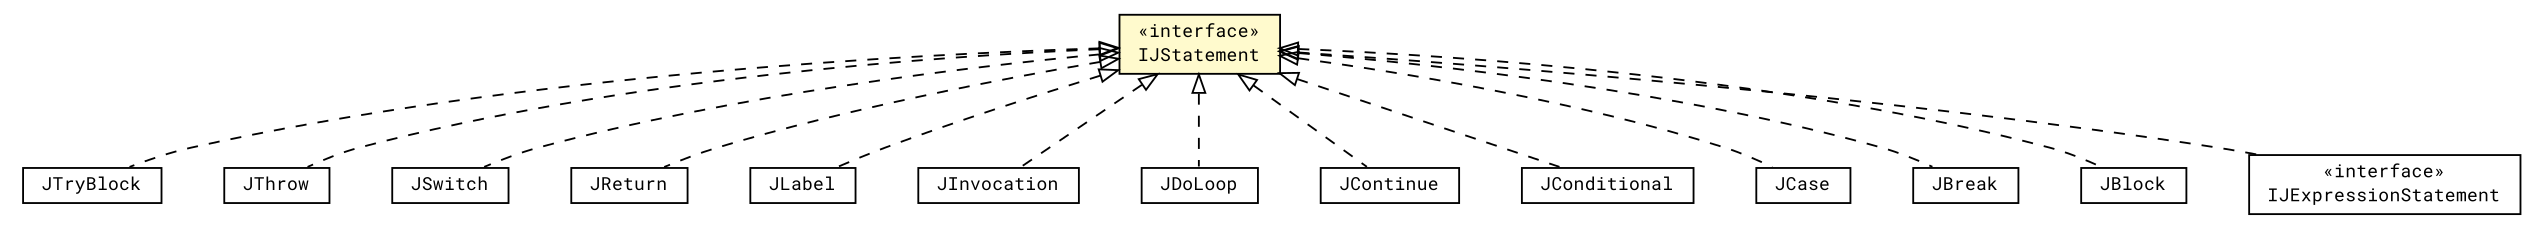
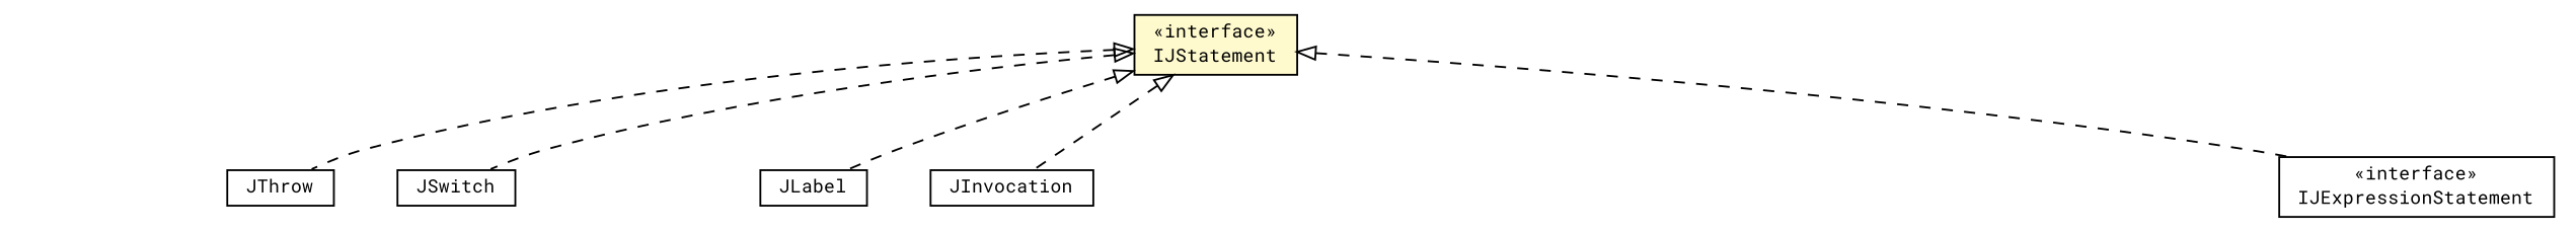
  digraph {
    fontname="Roboto Mono"
    nodesep=0.25
    ranksep=0.5
    node [fontcolor=black fontname="Roboto Mono" fontsize=10.0 shape=plaintext]
    edge [arrowtail=empty dir=back fontname="Roboto Mono" fontsize=10 headport=p labelfontname=arial labelfontsize=10 style=dashed tailport=p]
-   n1 [label=<<table title="com.helger.jcodemodel.JTryBlock" border="0" cellborder="1" cellspacing="0" cellpadding="2" port="p" href="./JTryBlock.html"> 		<tr><td><table border="0" cellspacing="0" cellpadding="1"> <tr><td align="center" balign="center"> JTryBlock </td></tr> 		</table></td></tr> 		</table>>]
    n2 [label=<<table title="com.helger.jcodemodel.JThrow" border="0" cellborder="1" cellspacing="0" cellpadding="2" port="p" href="./JThrow.html"> 		<tr><td><table border="0" cellspacing="0" cellpadding="1"> <tr><td align="center" balign="center"> JThrow </td></tr> 		</table></td></tr> 		</table>>]
    n3 [label=<<table title="com.helger.jcodemodel.JSwitch" border="0" cellborder="1" cellspacing="0" cellpadding="2" port="p" href="./JSwitch.html"> 		<tr><td><table border="0" cellspacing="0" cellpadding="1"> <tr><td align="center" balign="center"> JSwitch </td></tr> 		</table></td></tr> 		</table>>]
-   n4 [label=<<table title="com.helger.jcodemodel.JReturn" border="0" cellborder="1" cellspacing="0" cellpadding="2" port="p" href="./JReturn.html"> 		<tr><td><table border="0" cellspacing="0" cellpadding="1"> <tr><td align="center" balign="center"> JReturn </td></tr> 		</table></td></tr> 		</table>>]
    n5 [label=<<table title="com.helger.jcodemodel.JLabel" border="0" cellborder="1" cellspacing="0" cellpadding="2" port="p" href="./JLabel.html"> 		<tr><td><table border="0" cellspacing="0" cellpadding="1"> <tr><td align="center" balign="center"> JLabel </td></tr> 		</table></td></tr> 		</table>>]
    n6 [label=<<table title="com.helger.jcodemodel.JInvocation" border="0" cellborder="1" cellspacing="0" cellpadding="2" port="p" href="./JInvocation.html"> 		<tr><td><table border="0" cellspacing="0" cellpadding="1"> <tr><td align="center" balign="center"> JInvocation </td></tr> 		</table></td></tr> 		</table>>]
-   n7 [label=<<table title="com.helger.jcodemodel.JDoLoop" border="0" cellborder="1" cellspacing="0" cellpadding="2" port="p" href="./JDoLoop.html"> 		<tr><td><table border="0" cellspacing="0" cellpadding="1"> <tr><td align="center" balign="center"> JDoLoop </td></tr> 		</table></td></tr> 		</table>>]
-   n8 [label=<<table title="com.helger.jcodemodel.JContinue" border="0" cellborder="1" cellspacing="0" cellpadding="2" port="p" href="./JContinue.html"> 		<tr><td><table border="0" cellspacing="0" cellpadding="1"> <tr><td align="center" balign="center"> JContinue </td></tr> 		</table></td></tr> 		</table>>]
-   n9 [label=<<table title="com.helger.jcodemodel.JConditional" border="0" cellborder="1" cellspacing="0" cellpadding="2" port="p" href="./JConditional.html"> 		<tr><td><table border="0" cellspacing="0" cellpadding="1"> <tr><td align="center" balign="center"> JConditional </td></tr> 		</table></td></tr> 		</table>>]
-   n10 [label=<<table title="com.helger.jcodemodel.JCase" border="0" cellborder="1" cellspacing="0" cellpadding="2" port="p" href="./JCase.html"> 		<tr><td><table border="0" cellspacing="0" cellpadding="1"> <tr><td align="center" balign="center"> JCase </td></tr> 		</table></td></tr> 		</table>>]
-   n11 [label=<<table title="com.helger.jcodemodel.JBreak" border="0" cellborder="1" cellspacing="0" cellpadding="2" port="p" href="./JBreak.html"> 		<tr><td><table border="0" cellspacing="0" cellpadding="1"> <tr><td align="center" balign="center"> JBreak </td></tr> 		</table></td></tr> 		</table>>]
-   n12 [label=<<table title="com.helger.jcodemodel.JBlock" border="0" cellborder="1" cellspacing="0" cellpadding="2" port="p" href="./JBlock.html"> 		<tr><td><table border="0" cellspacing="0" cellpadding="1"> <tr><td align="center" balign="center"> JBlock </td></tr> 		</table></td></tr> 		</table>>]
    n13 [label=<<table title="com.helger.jcodemodel.IJStatement" border="0" cellborder="1" cellspacing="0" cellpadding="2" port="p" bgcolor="lemonChiffon" href="./IJStatement.html"> 		<tr><td><table border="0" cellspacing="0" cellpadding="1"> <tr><td align="center" balign="center"> &#171;interface&#187; </td></tr> <tr><td align="center" balign="center"> IJStatement </td></tr> 		</table></td></tr> 		</table>>]
    n14 [label=<<table title="com.helger.jcodemodel.IJExpressionStatement" border="0" cellborder="1" cellspacing="0" cellpadding="2" port="p" href="./IJExpressionStatement.html"> 		<tr><td><table border="0" cellspacing="0" cellpadding="1"> <tr><td align="center" balign="center"> &#171;interface&#187; </td></tr> <tr><td align="center" balign="center"> IJExpressionStatement </td></tr> 		</table></td></tr> 		</table>>]
-   n13 -> n1
    n13 -> n2
    n13 -> n3
-   n13 -> n4
    n13 -> n5
    n13 -> n6
-   n13 -> n7
-   n13 -> n8
-   n13 -> n9
-   n13 -> n10
-   n13 -> n11
-   n13 -> n12
    n13 -> n14
  }
